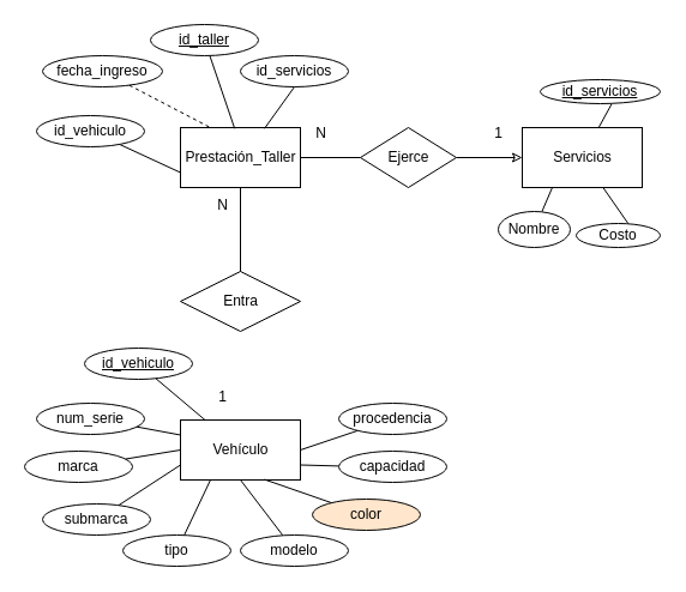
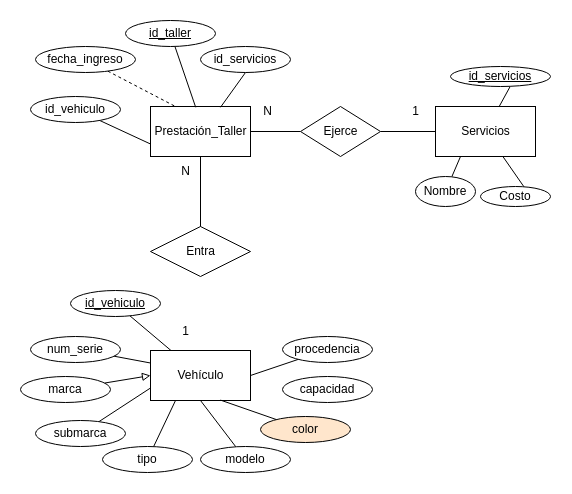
  <mxCell id="0" />
  <mxCell id="1" parent="0" />
  <mxCell id="2" value="Vehículo" style="html=1;dashed=0;whitespace=wrap;" parent="1" vertex="1"><mxGeometry x="150" y="350" width="100" height="50" as="geometry" /></mxCell>
  <mxCell id="3" value="Entra" style="shape=rhombus;html=1;dashed=0;whitespace=wrap;perimeter=rhombusPerimeter;" parent="1" vertex="1"><mxGeometry x="150" y="226" width="100" height="50" as="geometry" /></mxCell>
  <mxCell id="4" value="Servicios" style="html=1;dashed=0;whitespace=wrap;" parent="1" vertex="1"><mxGeometry x="435" y="106" width="100" height="50" as="geometry" /></mxCell>
  <mxCell id="5" value="" style="edgeStyle=none;html=1;endArrow=none;endFill=0;" parent="1" source="7" target="9" edge="1"><mxGeometry relative="1" as="geometry" /></mxCell>
  <mxCell id="6" value="" style="edgeStyle=none;html=1;endArrow=none;endFill=0;" parent="1" source="7" target="3" edge="1"><mxGeometry relative="1" as="geometry" /></mxCell>
  <mxCell id="7" value="Prestación_Taller" style="html=1;dashed=0;whitespace=wrap;" parent="1" vertex="1"><mxGeometry x="150" y="106" width="100" height="50" as="geometry" /></mxCell>
- <mxCell id="8" value="" style="edgeStyle=none;html=1;endArrow=classic;endFill=0;" parent="1" source="9" target="4" edge="1"><mxGeometry relative="1" as="geometry" /></mxCell>
+ <mxCell id="8" value="" style="edgeStyle=none;html=1;endArrow=none;endFill=0;" parent="1" source="9" target="4" edge="1"><mxGeometry relative="1" as="geometry" /></mxCell>
  <mxCell id="9" value="Ejerce" style="shape=rhombus;html=1;dashed=0;whitespace=wrap;perimeter=rhombusPerimeter;" parent="1" vertex="1"><mxGeometry x="300" y="106" width="80" height="50" as="geometry" /></mxCell>
  <mxCell id="10" value="N" style="text;html=1;align=center;verticalAlign=middle;resizable=0;points=[];autosize=1;strokeColor=none;fillColor=none;" parent="1" vertex="1"><mxGeometry x="252" y="96" width="30" height="30" as="geometry" /></mxCell>
  <mxCell id="11" value="1" style="text;html=1;align=center;verticalAlign=middle;resizable=0;points=[];autosize=1;strokeColor=none;fillColor=none;" parent="1" vertex="1"><mxGeometry x="400" y="96" width="30" height="30" as="geometry" /></mxCell>
  <mxCell id="12" value="N" style="text;html=1;align=center;verticalAlign=middle;resizable=0;points=[];autosize=1;strokeColor=none;fillColor=none;" parent="1" vertex="1"><mxGeometry x="170" y="156" width="30" height="30" as="geometry" /></mxCell>
  <mxCell id="13" value="1" style="text;html=1;align=center;verticalAlign=middle;resizable=0;points=[];autosize=1;strokeColor=none;fillColor=none;" parent="1" vertex="1"><mxGeometry x="170" y="316" width="30" height="30" as="geometry" /></mxCell>
  <mxCell id="14" value="" style="edgeStyle=none;html=1;endArrow=none;endFill=0;" parent="1" target="4" edge="1"><mxGeometry relative="1" as="geometry"><mxPoint x="509.697" y="85.944" as="sourcePoint" /></mxGeometry></mxCell>
  <mxCell id="15" value="id_servicios" style="ellipse;whiteSpace=wrap;html=1;fontStyle=4" parent="1" vertex="1"><mxGeometry x="450" y="66" width="100" height="20" as="geometry" /></mxCell>
  <mxCell id="16" style="edgeStyle=none;html=1;entryX=0.25;entryY=1;entryDx=0;entryDy=0;endArrow=none;endFill=0;" parent="1" source="17" target="4" edge="1"><mxGeometry relative="1" as="geometry" /></mxCell>
  <mxCell id="17" value="Nombre" style="ellipse;whiteSpace=wrap;html=1;" parent="1" vertex="1"><mxGeometry x="415" y="176" width="60" height="30" as="geometry" /></mxCell>
  <mxCell id="18" value="" style="edgeStyle=none;html=1;endArrow=none;endFill=0;" parent="1" target="4" edge="1"><mxGeometry relative="1" as="geometry"><mxPoint x="523.372" y="186.181" as="sourcePoint" /></mxGeometry></mxCell>
  <mxCell id="19" value="Costo" style="ellipse;whiteSpace=wrap;html=1;" parent="1" vertex="1"><mxGeometry x="480" y="186" width="70" height="20" as="geometry" /></mxCell>
  <mxCell id="20" style="edgeStyle=none;html=1;endArrow=none;endFill=0;" parent="1" source="21" target="2" edge="1"><mxGeometry relative="1" as="geometry" /></mxCell>
  <mxCell id="21" value="id_vehiculo" style="ellipse;whiteSpace=wrap;html=1;fontStyle=4" parent="1" vertex="1"><mxGeometry x="70" y="290" width="90" height="26" as="geometry" /></mxCell>
  <mxCell id="22" style="edgeStyle=none;html=1;entryX=0.25;entryY=1;entryDx=0;entryDy=0;endArrow=none;endFill=0;" parent="1" source="23" target="2" edge="1"><mxGeometry relative="1" as="geometry" /></mxCell>
  <mxCell id="23" value="tipo" style="ellipse;whiteSpace=wrap;html=1;" parent="1" vertex="1"><mxGeometry x="102" y="446" width="90" height="26" as="geometry" /></mxCell>
- <mxCell id="24" style="edgeStyle=none;html=1;entryX=0;entryY=0.5;entryDx=0;entryDy=0;endArrow=none;endFill=0;" parent="1" source="25" target="2" edge="1"><mxGeometry relative="1" as="geometry" /></mxCell>
+ <mxCell id="24" style="edgeStyle=none;html=1;entryX=0;entryY=0.5;entryDx=0;entryDy=0;endArrow=block;endFill=0;" parent="1" source="25" target="2" edge="1"><mxGeometry relative="1" as="geometry" /></mxCell>
  <mxCell id="25" value="marca" style="ellipse;whiteSpace=wrap;html=1;" parent="1" vertex="1"><mxGeometry x="20" y="376" width="90" height="26" as="geometry" /></mxCell>
  <mxCell id="26" style="edgeStyle=none;html=1;entryX=0;entryY=0.75;entryDx=0;entryDy=0;endArrow=none;endFill=0;" parent="1" source="27" target="2" edge="1"><mxGeometry relative="1" as="geometry" /></mxCell>
  <mxCell id="27" value="submarca" style="ellipse;whiteSpace=wrap;html=1;" parent="1" vertex="1"><mxGeometry x="35" y="420" width="90" height="26" as="geometry" /></mxCell>
  <mxCell id="28" style="edgeStyle=none;html=1;entryX=0;entryY=0.25;entryDx=0;entryDy=0;endArrow=none;endFill=0;" parent="1" source="29" target="2" edge="1"><mxGeometry relative="1" as="geometry" /></mxCell>
  <mxCell id="29" value="num_serie" style="ellipse;whiteSpace=wrap;html=1;" parent="1" vertex="1"><mxGeometry x="30" y="336" width="90" height="26" as="geometry" /></mxCell>
  <mxCell id="30" style="edgeStyle=none;html=1;entryX=0.5;entryY=1;entryDx=0;entryDy=0;endArrow=none;endFill=0;" parent="1" source="31" target="2" edge="1"><mxGeometry relative="1" as="geometry" /></mxCell>
  <mxCell id="31" value="modelo" style="ellipse;whiteSpace=wrap;html=1;" parent="1" vertex="1"><mxGeometry x="200" y="446" width="90" height="26" as="geometry" /></mxCell>
  <mxCell id="32" style="edgeStyle=none;html=1;entryX=0.7;entryY=0.992;entryDx=0;entryDy=0;entryPerimeter=0;endArrow=none;endFill=0;" parent="1" source="33" target="2" edge="1"><mxGeometry relative="1" as="geometry" /></mxCell>
  <mxCell id="33" value="color" style="ellipse;whiteSpace=wrap;html=1;fillColor=#ffe6cc;" parent="1" vertex="1"><mxGeometry x="260" y="416" width="90" height="26" as="geometry" /></mxCell>
- <mxCell id="34" style="edgeStyle=none;html=1;entryX=1;entryY=0.75;entryDx=0;entryDy=0;endArrow=none;endFill=0;" parent="1" source="35" target="2" edge="1"><mxGeometry relative="1" as="geometry" /></mxCell>
  <mxCell id="35" value="capacidad" style="ellipse;whiteSpace=wrap;html=1;" parent="1" vertex="1"><mxGeometry x="282" y="376" width="90" height="26" as="geometry" /></mxCell>
  <mxCell id="36" style="edgeStyle=none;html=1;entryX=1;entryY=0.5;entryDx=0;entryDy=0;endArrow=none;endFill=0;" parent="1" source="37" target="2" edge="1"><mxGeometry relative="1" as="geometry" /></mxCell>
  <mxCell id="37" value="procedencia" style="ellipse;whiteSpace=wrap;html=1;" parent="1" vertex="1"><mxGeometry x="282" y="336" width="90" height="26" as="geometry" /></mxCell>
  <mxCell id="38" style="edgeStyle=none;html=1;entryX=0.452;entryY=0.016;entryDx=0;entryDy=0;entryPerimeter=0;endArrow=none;endFill=0;" parent="1" source="39" target="7" edge="1"><mxGeometry relative="1" as="geometry" /></mxCell>
  <mxCell id="39" value="id_taller" style="ellipse;whiteSpace=wrap;html=1;fontStyle=4" parent="1" vertex="1"><mxGeometry x="125" y="20" width="90" height="26" as="geometry" /></mxCell>
  <mxCell id="40" style="edgeStyle=none;html=1;entryX=0.25;entryY=0;entryDx=0;entryDy=0;endArrow=none;endFill=0;dashed=1;" parent="1" source="41" target="7" edge="1"><mxGeometry relative="1" as="geometry" /></mxCell>
  <mxCell id="41" value="fecha_ingreso" style="ellipse;whiteSpace=wrap;html=1;" parent="1" vertex="1"><mxGeometry x="35" y="46" width="100" height="26" as="geometry" /></mxCell>
  <mxCell id="42" style="edgeStyle=none;html=1;exitX=0.5;exitY=1;exitDx=0;exitDy=0;entryX=0.7;entryY=0.016;entryDx=0;entryDy=0;entryPerimeter=0;endArrow=none;endFill=0;" parent="1" source="43" target="7" edge="1"><mxGeometry relative="1" as="geometry" /></mxCell>
  <mxCell id="43" value="id_servicios" style="ellipse;whiteSpace=wrap;html=1;" parent="1" vertex="1"><mxGeometry x="200" y="46" width="90" height="26" as="geometry" /></mxCell>
  <mxCell id="44" style="edgeStyle=none;html=1;entryX=0;entryY=0.75;entryDx=0;entryDy=0;endArrow=none;endFill=0;" parent="1" source="45" target="7" edge="1"><mxGeometry relative="1" as="geometry" /></mxCell>
  <mxCell id="45" value="id_vehiculo" style="ellipse;whiteSpace=wrap;html=1;" parent="1" vertex="1"><mxGeometry x="30" y="96" width="90" height="26" as="geometry" /></mxCell>
